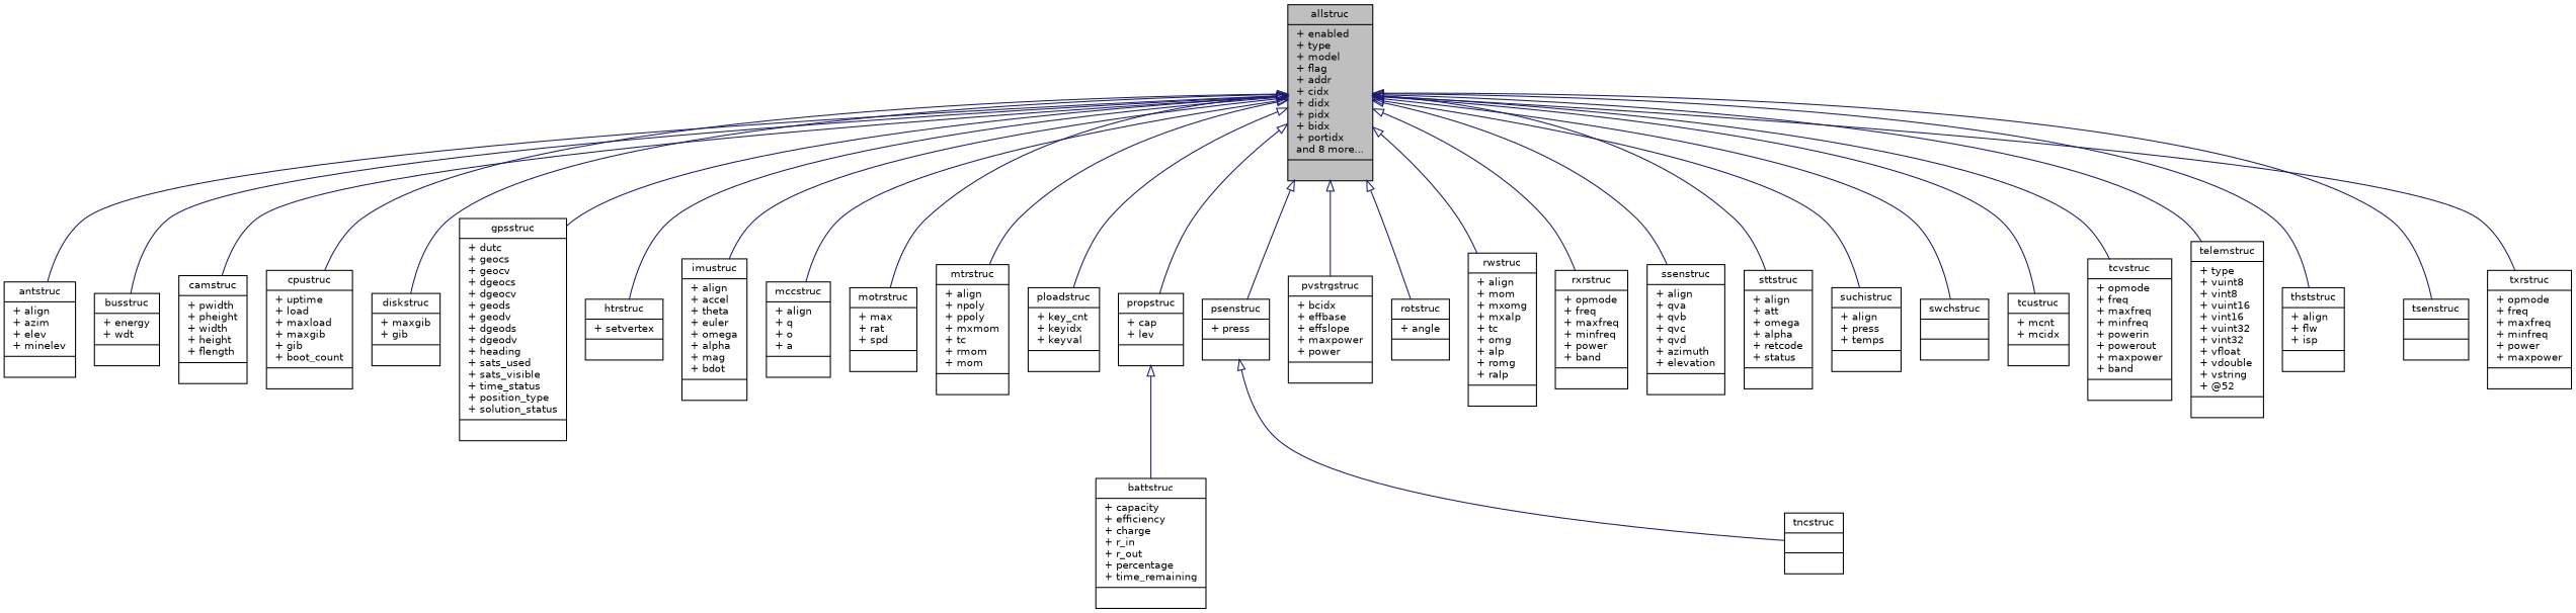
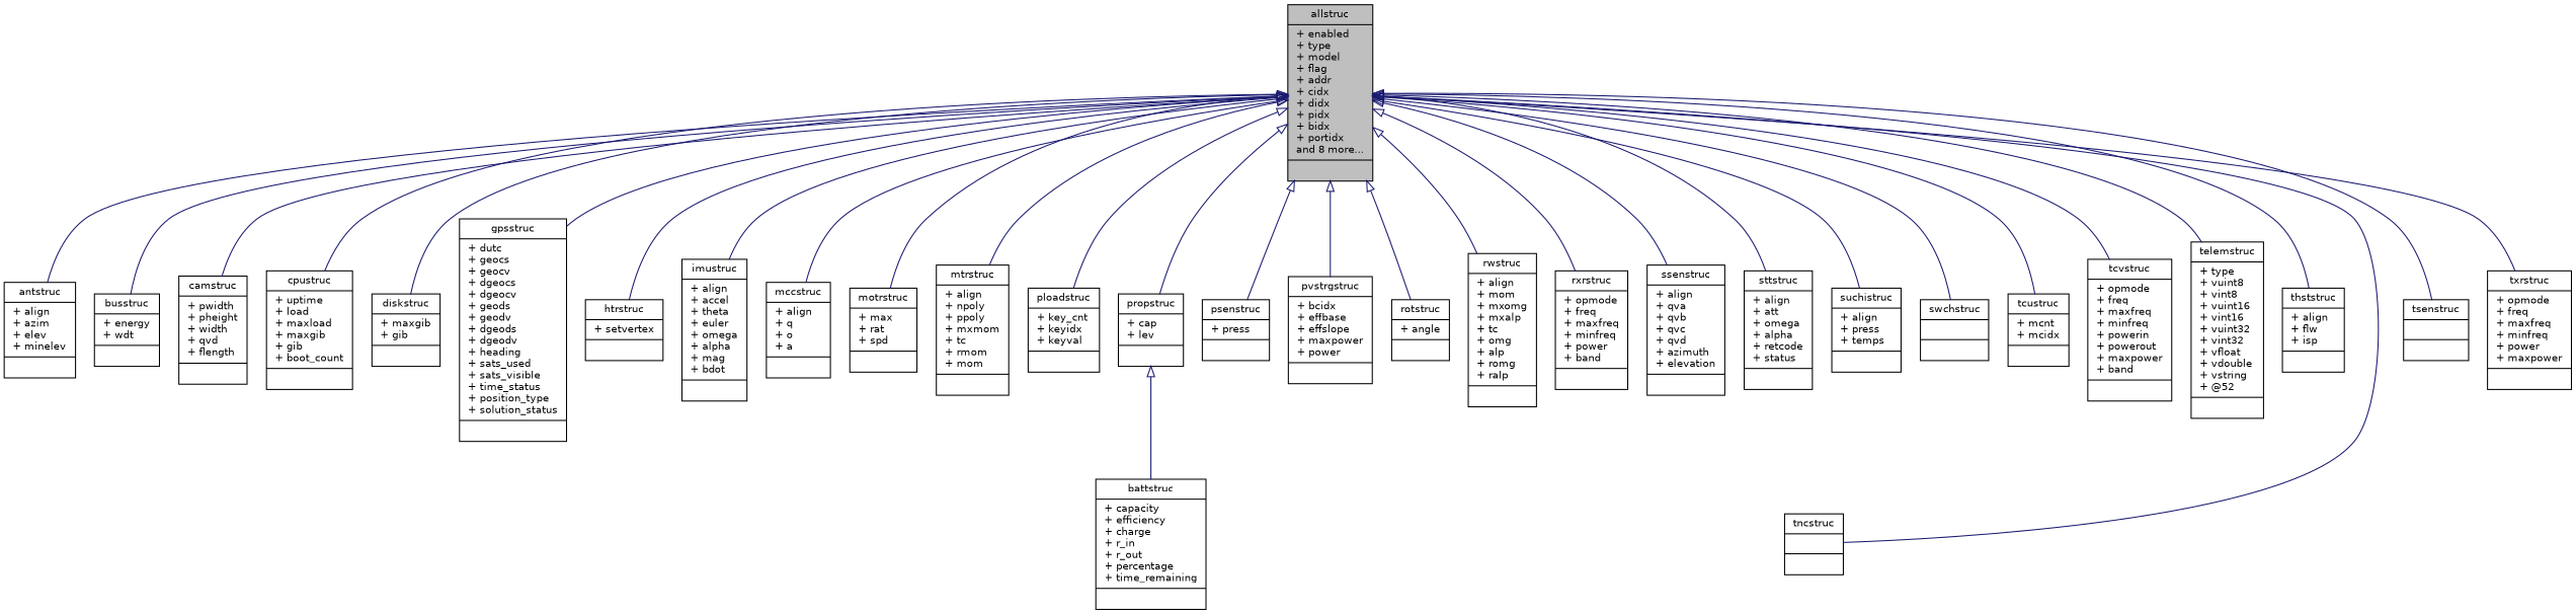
  digraph {
    node [color=black fillcolor=white fontname=Helvetica fontsize=10 shape=record style=filled]
    edge [arrowtail=onormal color=midnightblue dir=back fontname=Helvetica fontsize=10 labelfontname=Helvetica labelfontsize=10 style=solid]
    n1 [fillcolor=grey75 fontcolor=black height=0.2 label="{allstruc\n|+ enabled\l+ type\l+ model\l+ flag\l+ addr\l+ cidx\l+ didx\l+ pidx\l+ bidx\l+ portidx\land 8 more...\l|}" width=0.4]
    n2 [height=0.2 label="{antstruc\n|+ align\l+ azim\l+ elev\l+ minelev\l|}" width=0.4]
    n3 [height=0.2 label="{busstruc\n|+ energy\l+ wdt\l|}" width=0.4]
-   n4 [height=0.2 label="{camstruc\n|+ pwidth\l+ pheight\l+ width\l+ height\l+ flength\l|}" width=0.4]
+   n4 [height=0.2 label="{camstruc\n|+ pwidth\l+ pheight\l+ width\l+ qvd\l+ flength\l|}" width=0.4]
    n5 [height=0.2 label="{cpustruc\n|+ uptime\l+ load\l+ maxload\l+ maxgib\l+ gib\l+ boot_count\l|}" width=0.4]
    n6 [height=0.2 label="{diskstruc\n|+ maxgib\l+ gib\l|}" width=0.4]
    n7 [height=0.2 label="{gpsstruc\n|+ dutc\l+ geocs\l+ geocv\l+ dgeocs\l+ dgeocv\l+ geods\l+ geodv\l+ dgeods\l+ dgeodv\l+ heading\l+ sats_used\l+ sats_visible\l+ time_status\l+ position_type\l+ solution_status\l|}" width=0.4]
    n8 [height=0.2 label="{htrstruc\n|+ setvertex\l|}" width=0.4]
    n9 [height=0.2 label="{imustruc\n|+ align\l+ accel\l+ theta\l+ euler\l+ omega\l+ alpha\l+ mag\l+ bdot\l|}" width=0.4]
    n10 [height=0.2 label="{mccstruc\n|+ align\l+ q\l+ o\l+ a\l|}" width=0.4]
    n11 [height=0.2 label="{motrstruc\n|+ max\l+ rat\l+ spd\l|}" width=0.4]
    n12 [height=0.2 label="{mtrstruc\n|+ align\l+ npoly\l+ ppoly\l+ mxmom\l+ tc\l+ rmom\l+ mom\l|}" width=0.4]
    n13 [height=0.2 label="{ploadstruc\n|+ key_cnt\l+ keyidx\l+ keyval\l|}" width=0.4]
    n14 [height=0.2 label="{propstruc\n|+ cap\l+ lev\l|}" width=0.4]
    n15 [height=0.2 label="{psenstruc\n|+ press\l|}" width=0.4]
    n16 [height=0.2 label="{pvstrgstruc\n|+ bcidx\l+ effbase\l+ effslope\l+ maxpower\l+ power\l|}" width=0.4]
    n17 [height=0.2 label="{rotstruc\n|+ angle\l|}" width=0.4]
    n18 [height=0.2 label="{rwstruc\n|+ align\l+ mom\l+ mxomg\l+ mxalp\l+ tc\l+ omg\l+ alp\l+ romg\l+ ralp\l|}" width=0.4]
    n19 [height=0.2 label="{rxrstruc\n|+ opmode\l+ freq\l+ maxfreq\l+ minfreq\l+ power\l+ band\l|}" width=0.4]
    n20 [height=0.2 label="{ssenstruc\n|+ align\l+ qva\l+ qvb\l+ qvc\l+ qvd\l+ azimuth\l+ elevation\l|}" width=0.4]
    n21 [height=0.2 label="{sttstruc\n|+ align\l+ att\l+ omega\l+ alpha\l+ retcode\l+ status\l|}" width=0.4]
    n22 [height=0.2 label="{suchistruc\n|+ align\l+ press\l+ temps\l|}" width=0.4]
    n23 [height=0.2 label="{swchstruc\n||}" width=0.4]
    n24 [height=0.2 label="{tcustruc\n|+ mcnt\l+ mcidx\l|}" width=0.4]
    n25 [height=0.2 label="{tcvstruc\n|+ opmode\l+ freq\l+ maxfreq\l+ minfreq\l+ powerin\l+ powerout\l+ maxpower\l+ band\l|}" width=0.4]
    n26 [height=0.2 label="{telemstruc\n|+ type\l+ vuint8\l+ vint8\l+ vuint16\l+ vint16\l+ vuint32\l+ vint32\l+ vfloat\l+ vdouble\l+ vstring\l+ @52\l|}" width=0.4]
    n27 [height=0.2 label="{thststruc\n|+ align\l+ flw\l+ isp\l|}" width=0.4]
    n28 [height=0.2 label="{tncstruc\n||}" width=0.4]
    n29 [height=0.2 label="{tsenstruc\n||}" width=0.4]
    n30 [height=0.2 label="{txrstruc\n|+ opmode\l+ freq\l+ maxfreq\l+ minfreq\l+ power\l+ maxpower\l|}" width=0.4]
    n31 [height=0.2 label="{battstruc\n|+ capacity\l+ efficiency\l+ charge\l+ r_in\l+ r_out\l+ percentage\l+ time_remaining\l|}" width=0.4]
    n1 -> n2
    n1 -> n3
    n1 -> n4
    n1 -> n5
    n1 -> n6
    n1 -> n7
    n1 -> n8
    n1 -> n9
    n1 -> n10
    n1 -> n11
    n1 -> n12
    n1 -> n13
    n1 -> n14
    n1 -> n15
    n1 -> n16
    n1 -> n17
    n1 -> n18
    n1 -> n19
    n1 -> n20
    n1 -> n21
    n1 -> n22
    n1 -> n23
    n1 -> n24
    n1 -> n25
    n1 -> n26
    n1 -> n27
-   n15 -> n28
+   n1 -> n28
    n1 -> n29
    n1 -> n30
    n14 -> n31
  }
